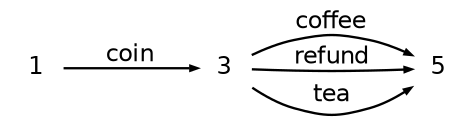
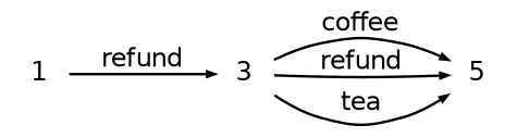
  digraph {
    fontname="DejaVu Sans"
    rankdir=LR
    node [fontname="DejaVu Sans" fontsize=10 shape=plaintext]
    edge [arrowsize=0.3 fontname="DejaVu Sans" fontsize=10]
    1 [height=.2 width=.3]
    3 [height=.2 width=.3]
    n3 [height=.2 label=5 width=.3]
-   1 -> 3 [label=coin]
+   1 -> 3 [label=refund]
    3 -> n3 [label=coffee]
    3 -> n3 [label=refund]
    3 -> n3 [label=tea]
  }
